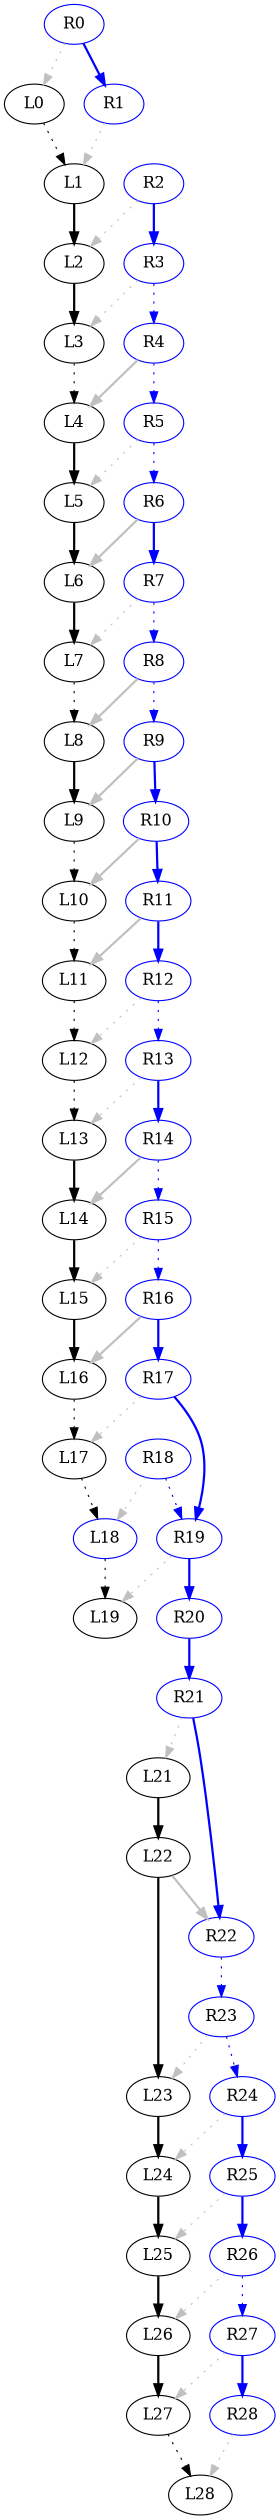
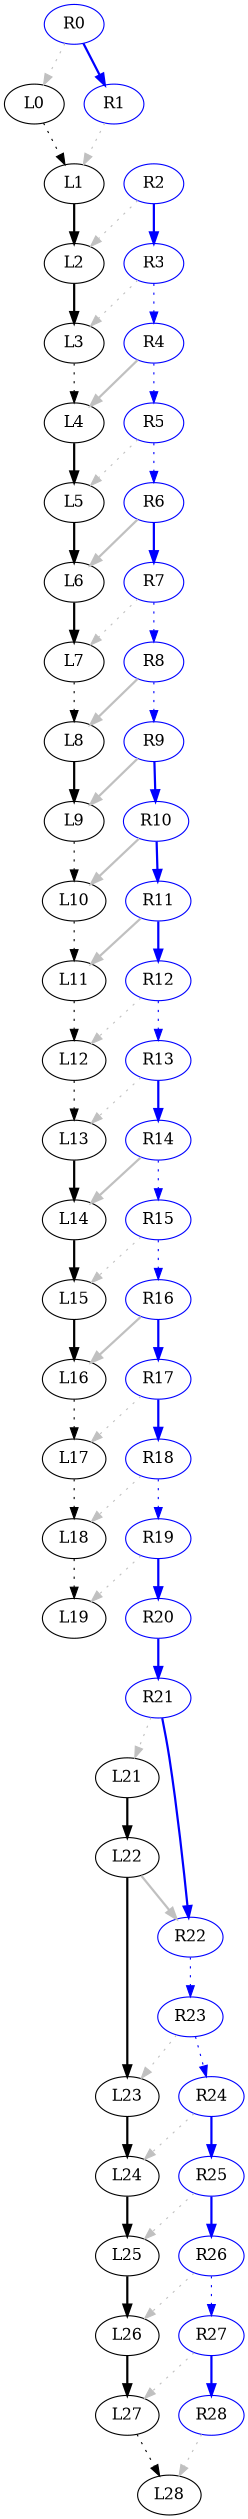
  digraph {
    node [color=blue]
    edge [style=dotted color=gray]
    L0 [color=""]
    L1 [color=""]
    L2 [color=""]
    L3 [color=""]
    L4 [color=""]
    L5 [color=""]
    L6 [color=""]
    L7 [color=""]
    L8 [color=""]
    L9 [color=""]
    L10 [color=""]
    L11 [color=""]
    L12 [color=""]
    L13 [color=""]
    L14 [color=""]
    L15 [color=""]
    L16 [color=""]
    L17 [color=""]
-   L18
+   L18 [color=""]
    L19 [color=""]
    L21 [color=""]
    L22 [color=""]
    L23 [color=""]
    R22
    L24 [color=""]
    L25 [color=""]
    L26 [color=""]
    L27 [color=""]
    L28 [color=""]
    R0
    R1
    R2
    R3
    R4
    R5
    R6
    R7
    R8
    R9
    R10
    R11
    R12
    R13
    R14
    R15
    R16
    R17
    R18
    R19
    R20
    R21
    R23
    R24
    R25
    R26
    R27
    R28
    L0 -> L1 [color=""]
    L1 -> L2 [style=bold color=""]
    L2 -> L3 [style=bold color=""]
    L3 -> L4 [color=""]
    L4 -> L5 [style=bold color=""]
    L5 -> L6 [style=bold color=""]
    L6 -> L7 [style=bold color=""]
    L7 -> L8 [color=""]
    L8 -> L9 [style=bold color=""]
    L9 -> L10 [color=""]
    L10 -> L11 [color=""]
    L11 -> L12 [color=""]
    L12 -> L13 [color=""]
    L13 -> L14 [style=bold color=""]
    L14 -> L15 [style=bold color=""]
    L15 -> L16 [style=bold color=""]
    L16 -> L17 [color=""]
    L17 -> L18 [color=""]
    L18 -> L19 [color=""]
    L21 -> L22 [style=bold color=""]
    L22 -> L23 [style=bold color=""]
    L22 -> R22 [style=bold]
    L23 -> L24 [style=bold color=""]
    R22 -> R23 [color=blue]
    L24 -> L25 [style=bold color=""]
    L25 -> L26 [style=bold color=""]
    L26 -> L27 [style=bold color=""]
    L27 -> L28 [color=""]
    R0 -> L0
    R0 -> R1 [color=blue style=bold]
    R1 -> L1
    R2 -> L2
    R2 -> R3 [color=blue style=bold]
    R3 -> L3
    R3 -> R4 [color=blue]
    R4 -> L4 [style=bold]
    R4 -> R5 [color=blue]
    R5 -> L5
    R5 -> R6 [color=blue]
    R6 -> L6 [style=bold]
    R6 -> R7 [color=blue style=bold]
    R7 -> L7
    R7 -> R8 [color=blue]
    R8 -> L8 [style=bold]
    R8 -> R9 [color=blue]
    R9 -> L9 [style=bold]
    R9 -> R10 [color=blue style=bold]
    R10 -> L10 [style=bold]
    R10 -> R11 [color=blue style=bold]
    R11 -> L11 [style=bold]
    R11 -> R12 [color=blue style=bold]
    R12 -> L12
    R12 -> R13 [color=blue]
    R13 -> L13
    R13 -> R14 [color=blue style=bold]
    R14 -> L14 [style=bold]
    R14 -> R15 [color=blue]
    R15 -> L15
    R15 -> R16 [color=blue]
    R16 -> L16 [style=bold]
    R16 -> R17 [color=blue style=bold]
    R17 -> L17
-   R17 -> R19 [color=blue style=bold]
+   R17 -> R18 [color=blue style=bold]
    R18 -> L18
    R18 -> R19 [color=blue]
    R19 -> L19
    R19 -> R20 [color=blue style=bold]
    R20 -> R21 [color=blue style=bold]
    R21 -> L21
    R21 -> R22 [color=blue style=bold]
    R23 -> L23
    R23 -> R24 [color=blue]
    R24 -> L24
    R24 -> R25 [color=blue style=bold]
    R25 -> L25
    R25 -> R26 [color=blue style=bold]
    R26 -> L26
    R26 -> R27 [color=blue]
    R27 -> L27
    R27 -> R28 [color=blue style=bold]
    R28 -> L28
  }
